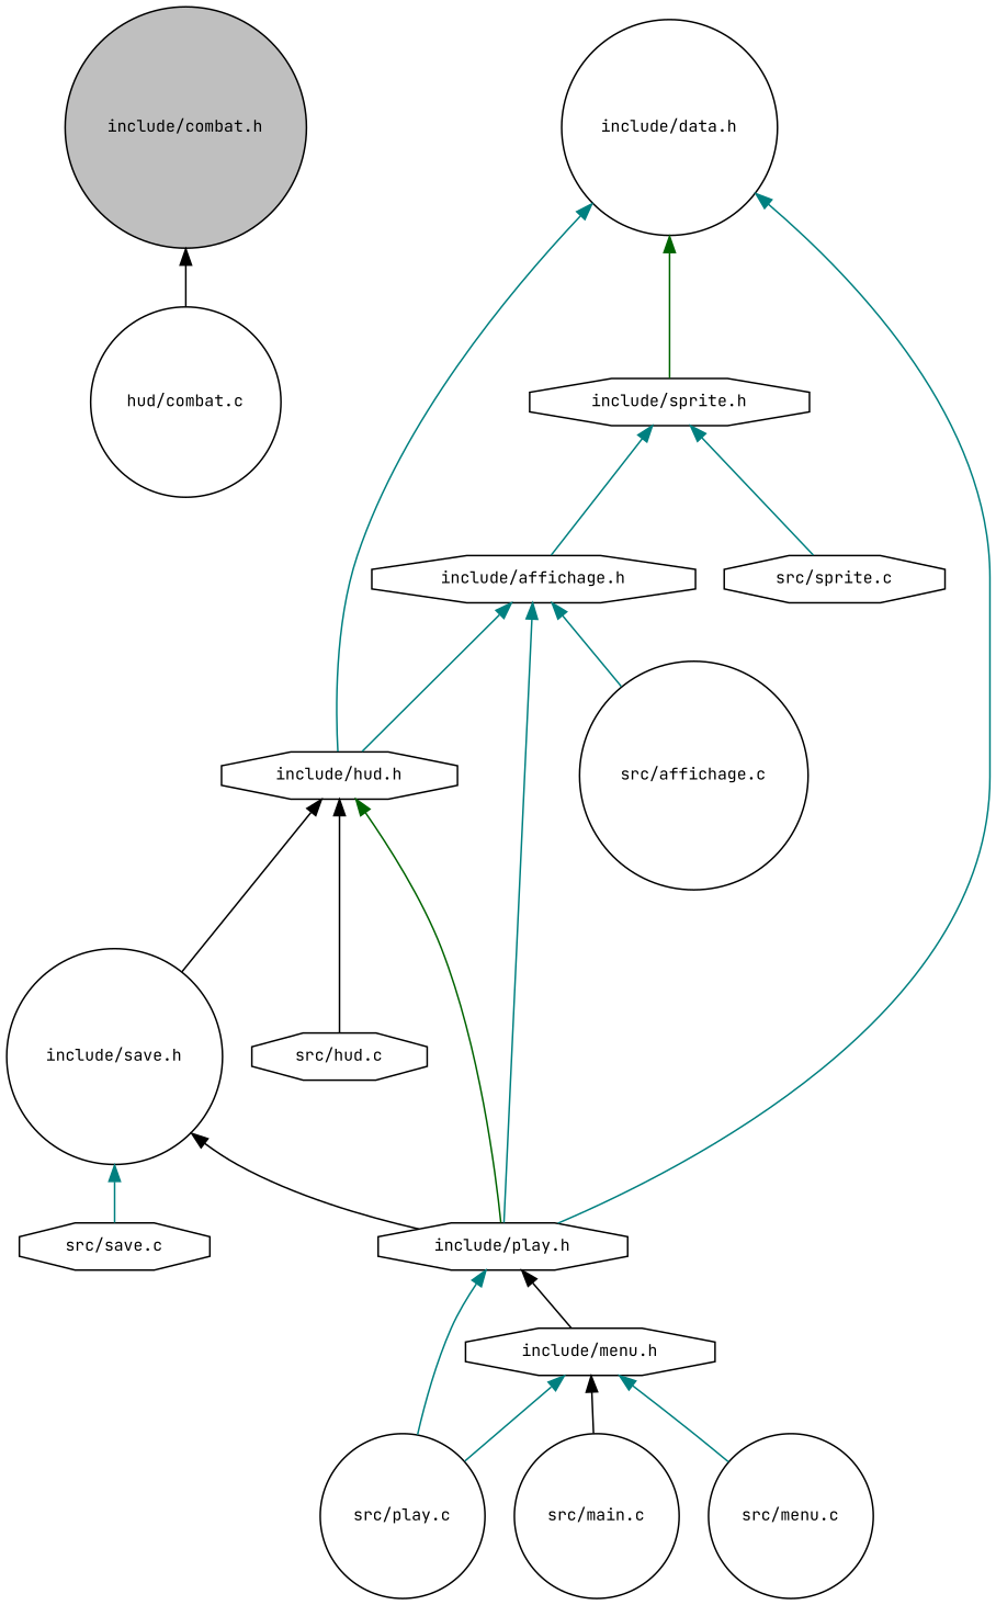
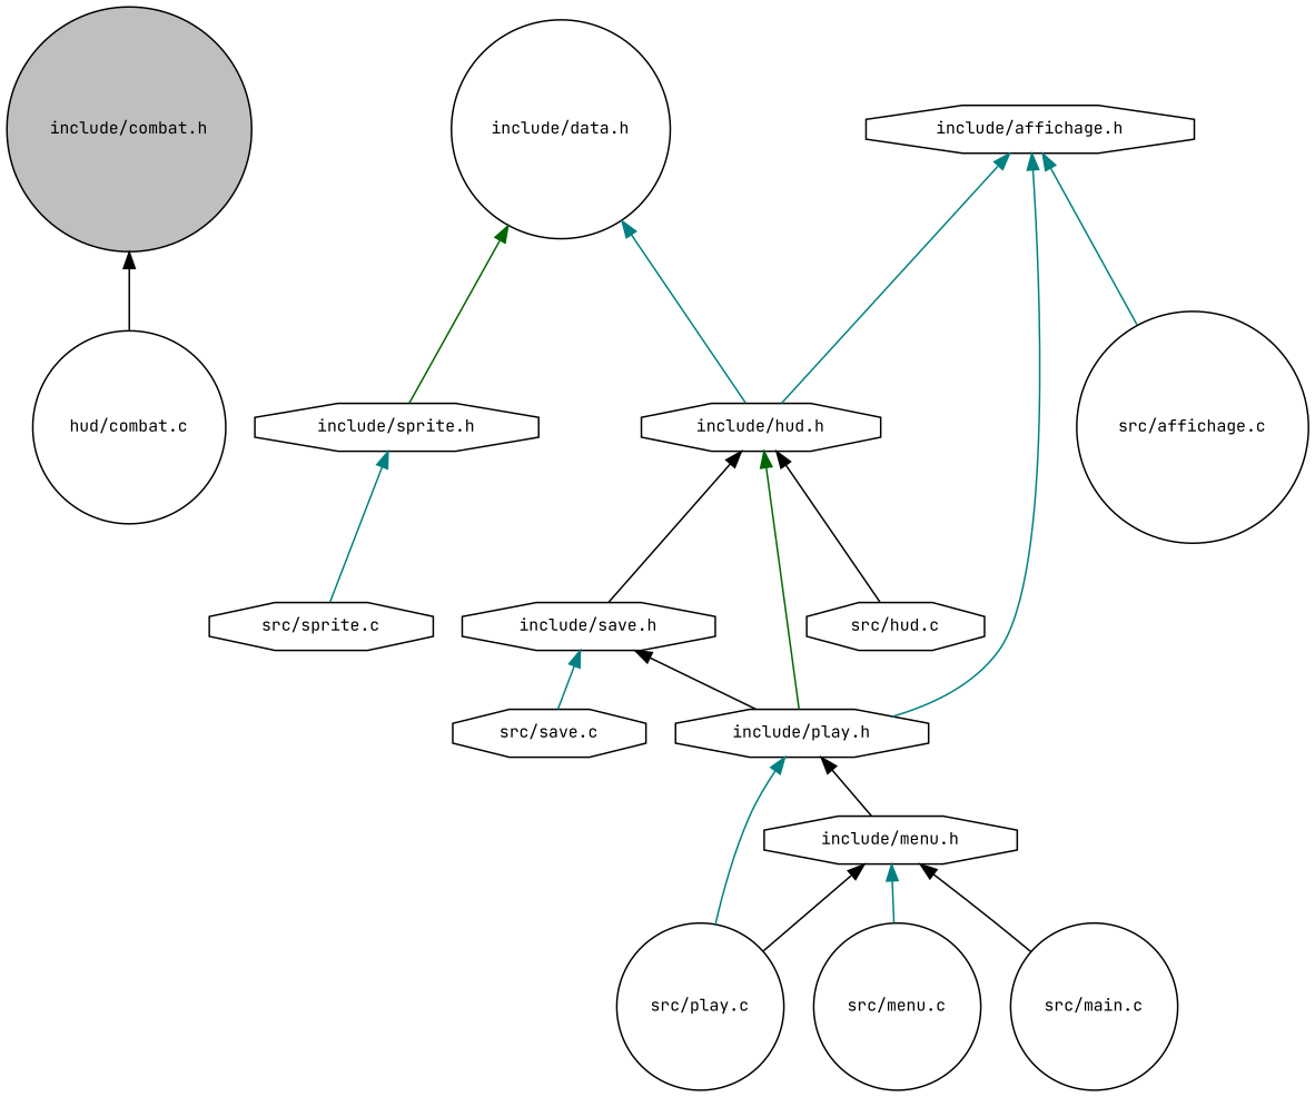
  digraph {
    fontname="JetBrains Mono"
    node [color=black fillcolor=white fontname="JetBrains Mono" fontsize=10 shape=octagon style=filled]
    edge [color=teal dir=back fontname="JetBrains Mono" fontsize=10 labelfontname=Helvetica labelfontsize=10 style=solid]
    n1 [fillcolor=grey75 fontcolor=black height=0.2 label="include/combat.h" shape=circle width=0.4]
    n2 [height=0.2 label="hud/combat.c" shape=circle width=0.4]
    n3 [height=0.2 label="include/data.h" shape=circle width=0.4]
    n4 [height=0.2 label="include/hud.h" width=0.4]
    n5 [height=0.2 label="include/play.h" width=0.4]
    n6 [height=0.2 label="include/sprite.h" width=0.4]
    n7 [height=0.2 label="src/hud.c" width=0.4]
-   n8 [height=0.2 label="include/save.h" shape=circle width=0.4]
+   n8 [height=0.2 label="include/save.h" width=0.4]
    n9 [height=0.2 label="src/play.c" shape=circle width=0.4]
    n10 [height=0.2 label="include/menu.h" width=0.4]
    n11 [height=0.2 label="src/sprite.c" width=0.4]
    n12 [height=0.2 label="include/affichage.h" width=0.4]
    n13 [height=0.2 label="src/save.c" width=0.4]
    n14 [height=0.2 label="src/main.c" shape=circle width=0.4]
    n15 [height=0.2 label="src/menu.c" shape=circle width=0.4]
    n16 [height=0.2 label="src/affichage.c" shape=circle width=0.4]
    n1 -> n2 [color=black]
    n3 -> n4
-   n3 -> n5
    n3 -> n6 [color=darkgreen]
    n4 -> n5 [color=darkgreen]
    n4 -> n7 [color=black]
    n4 -> n8 [color=black]
    n5 -> n9
    n5 -> n10 [color=black]
    n6 -> n11
-   n6 -> n12
    n8 -> n5 [color=black]
    n8 -> n13
-   n10 -> n9
+   n10 -> n9 [color=black]
    n10 -> n14 [color=black]
    n10 -> n15
    n12 -> n4
    n12 -> n5
    n12 -> n16
  }
